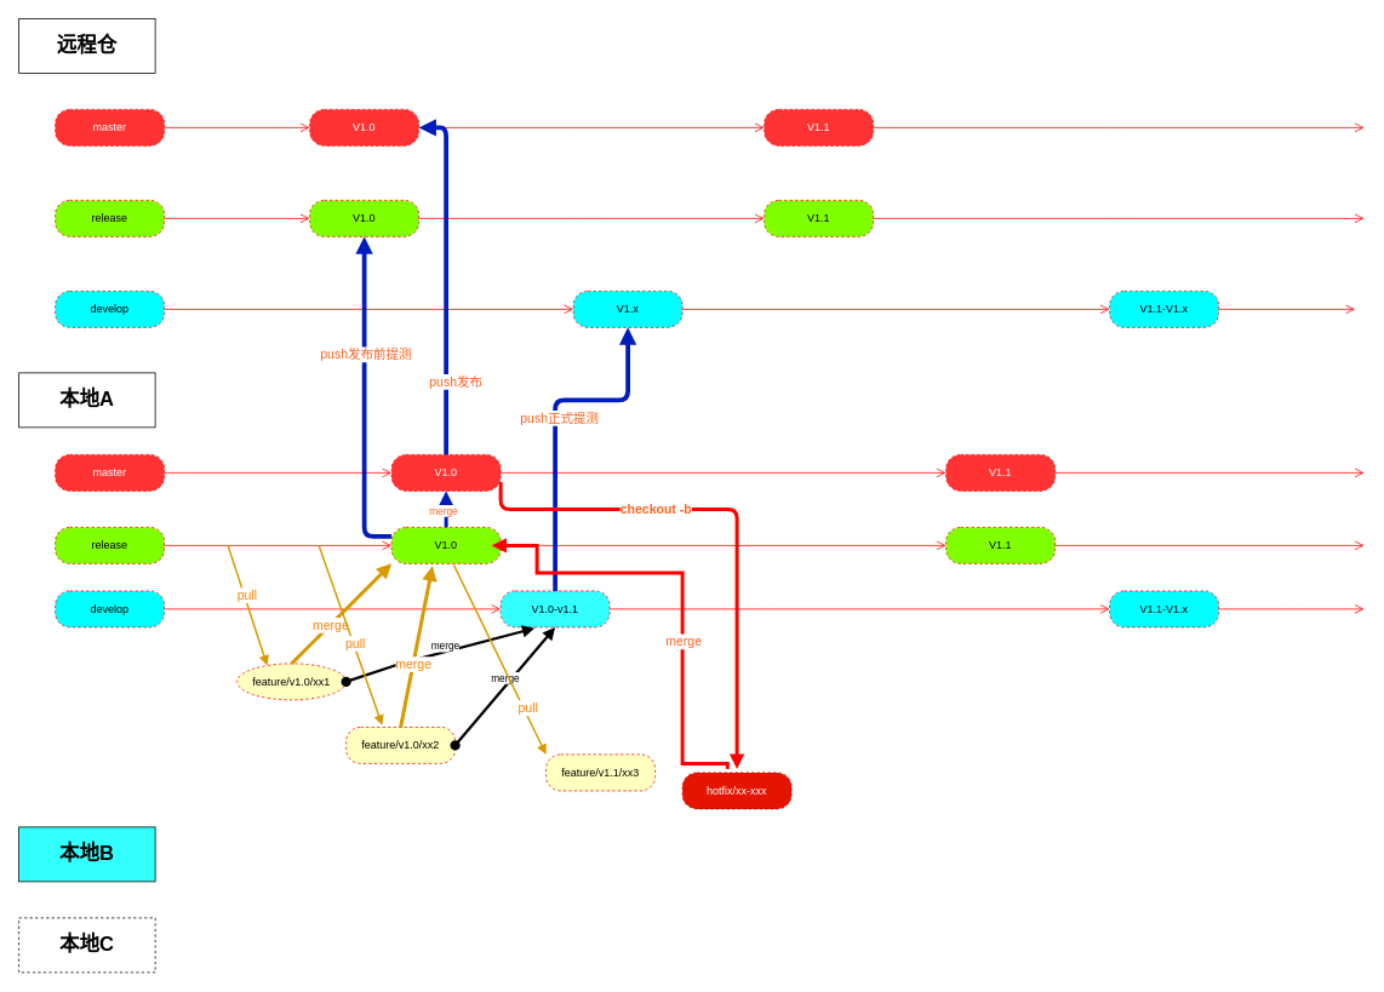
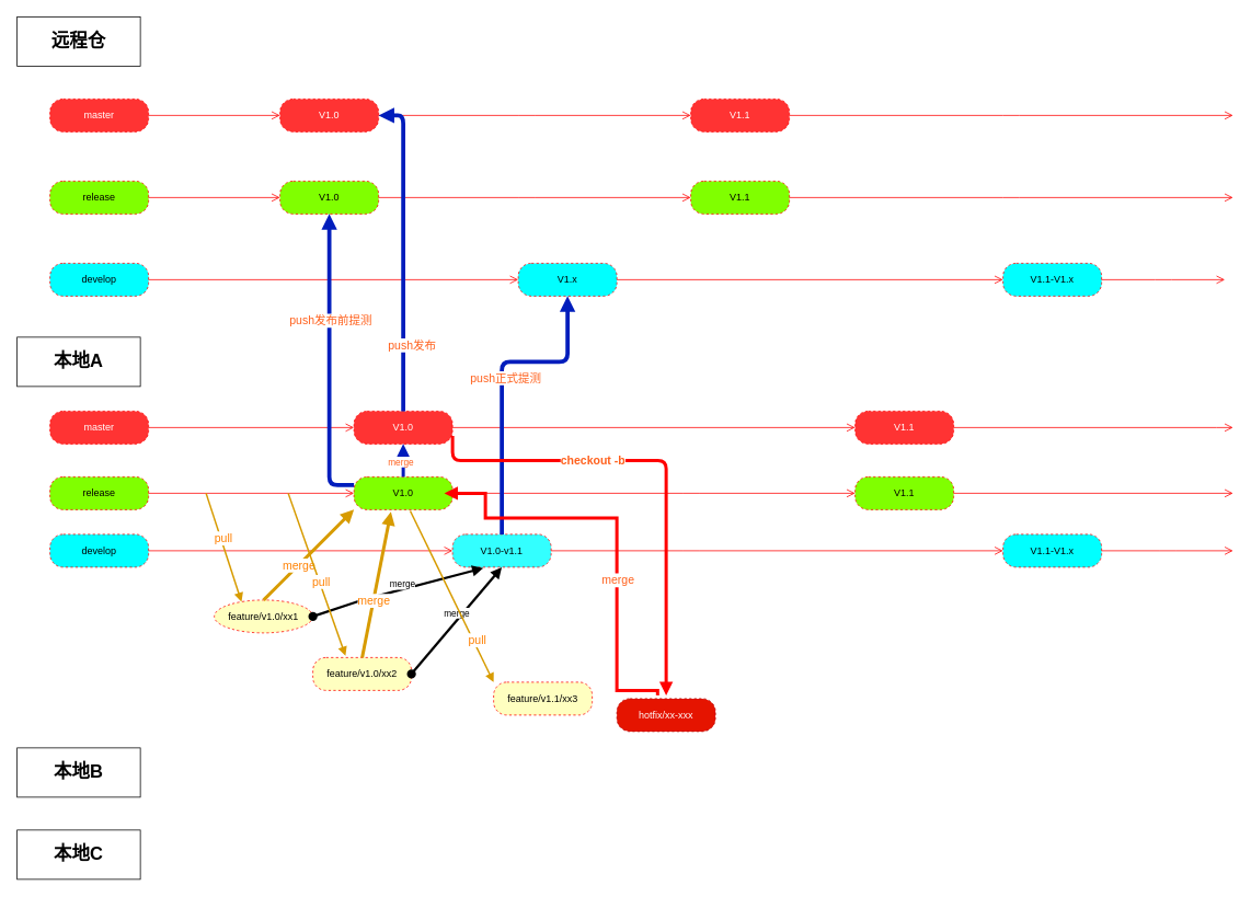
  <mxCell id="0" />
  <mxCell id="1" parent="0" />
  <mxCell id="2" value="远程仓" style="rounded=0;whiteSpace=wrap;html=1;fontStyle=1;fontSize=22;" parent="1" vertex="1"><mxGeometry x="20" y="20" width="150" height="60" as="geometry" /></mxCell>
  <mxCell id="3" value="master" style="rounded=1;whiteSpace=wrap;html=1;arcSize=40;fontColor=#FFFFFF;fillColor=#FF3333;strokeColor=#ff0000;glass=0;dashed=1;sketch=0;" vertex="1" parent="1"><mxGeometry x="60" y="120" width="120" height="40" as="geometry" /></mxCell>
  <mxCell id="4" value="" style="edgeStyle=orthogonalEdgeStyle;html=1;verticalAlign=bottom;endArrow=open;endSize=8;strokeColor=#ff0000;rounded=1;sketch=0;curved=0;entryX=0;entryY=0.5;entryDx=0;entryDy=0;" edge="1" source="3" parent="1" target="5"><mxGeometry relative="1" as="geometry"><mxPoint x="120" y="260" as="targetPoint" /></mxGeometry></mxCell>
  <mxCell id="5" value="V1.0" style="rounded=1;whiteSpace=wrap;html=1;arcSize=40;fontColor=#FFFFFF;fillColor=#FF3333;strokeColor=#ff0000;glass=0;dashed=1;sketch=0;" vertex="1" parent="1"><mxGeometry x="340" y="120" width="120" height="40" as="geometry" /></mxCell>
  <mxCell id="6" value="" style="edgeStyle=orthogonalEdgeStyle;html=1;verticalAlign=bottom;endArrow=open;endSize=8;strokeColor=#ff0000;rounded=1;sketch=0;curved=0;" edge="1" source="5" parent="1" target="7"><mxGeometry relative="1" as="geometry"><mxPoint x="380" y="260" as="targetPoint" /><Array as="points"><mxPoint x="640" y="140" /><mxPoint x="640" y="140" /></Array></mxGeometry></mxCell>
  <mxCell id="7" value="V1.1" style="rounded=1;whiteSpace=wrap;html=1;arcSize=40;fontColor=#FFFFFF;fillColor=#FF3333;strokeColor=#ff0000;glass=0;dashed=1;sketch=0;" vertex="1" parent="1"><mxGeometry x="840" y="120" width="120" height="40" as="geometry" /></mxCell>
  <mxCell id="8" value="" style="edgeStyle=orthogonalEdgeStyle;html=1;verticalAlign=bottom;endArrow=open;endSize=8;strokeColor=#ff0000;rounded=1;sketch=0;curved=0;" edge="1" source="7" parent="1"><mxGeometry relative="1" as="geometry"><mxPoint x="1500" y="140" as="targetPoint" /></mxGeometry></mxCell>
  <mxCell id="9" value="release" style="rounded=1;whiteSpace=wrap;html=1;arcSize=40;fontColor=#000000;fillColor=#80FF00;strokeColor=#ff0000;glass=0;dashed=1;sketch=0;" vertex="1" parent="1"><mxGeometry x="60" y="220" width="120" height="40" as="geometry" /></mxCell>
  <mxCell id="10" value="" style="edgeStyle=orthogonalEdgeStyle;html=1;verticalAlign=bottom;endArrow=open;endSize=8;strokeColor=#ff0000;rounded=1;sketch=0;curved=0;entryX=0;entryY=0.5;entryDx=0;entryDy=0;" edge="1" parent="1" source="9" target="11"><mxGeometry relative="1" as="geometry"><mxPoint x="120" y="360" as="targetPoint" /></mxGeometry></mxCell>
  <mxCell id="11" value="V1.0" style="rounded=1;whiteSpace=wrap;html=1;arcSize=40;fontColor=#000000;fillColor=#80FF00;strokeColor=#ff0000;glass=0;dashed=1;sketch=0;" vertex="1" parent="1"><mxGeometry x="340" y="220" width="120" height="40" as="geometry" /></mxCell>
  <mxCell id="12" value="" style="edgeStyle=orthogonalEdgeStyle;html=1;verticalAlign=bottom;endArrow=open;endSize=8;strokeColor=#ff0000;rounded=1;sketch=0;curved=0;" edge="1" parent="1" source="11" target="13"><mxGeometry relative="1" as="geometry"><mxPoint x="380" y="360" as="targetPoint" /><Array as="points"><mxPoint x="640" y="240" /><mxPoint x="640" y="240" /></Array></mxGeometry></mxCell>
  <mxCell id="13" value="V1.1" style="rounded=1;whiteSpace=wrap;html=1;arcSize=40;fontColor=#000000;fillColor=#80FF00;strokeColor=#ff0000;glass=0;dashed=1;sketch=0;" vertex="1" parent="1"><mxGeometry x="840" y="220" width="120" height="40" as="geometry" /></mxCell>
  <mxCell id="14" value="" style="edgeStyle=orthogonalEdgeStyle;html=1;verticalAlign=bottom;endArrow=open;endSize=8;strokeColor=#ff0000;rounded=1;sketch=0;curved=0;" edge="1" parent="1" source="13"><mxGeometry relative="1" as="geometry"><mxPoint x="1500" y="240" as="targetPoint" /></mxGeometry></mxCell>
  <mxCell id="15" value="develop" style="rounded=1;whiteSpace=wrap;html=1;arcSize=40;fontColor=#000000;fillColor=#00FFFF;strokeColor=#ff0000;glass=0;dashed=1;sketch=0;" vertex="1" parent="1"><mxGeometry x="60" y="320" width="120" height="40" as="geometry" /></mxCell>
  <mxCell id="16" value="" style="edgeStyle=orthogonalEdgeStyle;html=1;verticalAlign=bottom;endArrow=open;endSize=8;strokeColor=#ff0000;rounded=1;sketch=0;curved=0;entryX=0;entryY=0.5;entryDx=0;entryDy=0;" edge="1" parent="1" source="15" target="17"><mxGeometry relative="1" as="geometry"><mxPoint x="120" y="460" as="targetPoint" /></mxGeometry></mxCell>
  <mxCell id="17" value="V1.x" style="rounded=1;whiteSpace=wrap;html=1;arcSize=40;fontColor=#000000;fillColor=#00FFFF;strokeColor=#ff0000;glass=0;dashed=1;sketch=0;" vertex="1" parent="1"><mxGeometry x="630" y="320" width="120" height="40" as="geometry" /></mxCell>
  <mxCell id="18" value="" style="edgeStyle=orthogonalEdgeStyle;html=1;verticalAlign=bottom;endArrow=open;endSize=8;strokeColor=#ff0000;rounded=1;sketch=0;curved=0;" edge="1" parent="1" source="17" target="19"><mxGeometry relative="1" as="geometry"><mxPoint x="380" y="460" as="targetPoint" /><Array as="points"><mxPoint x="640" y="340" /><mxPoint x="640" y="340" /></Array></mxGeometry></mxCell>
  <mxCell id="19" value="V1.1-V1.x" style="rounded=1;whiteSpace=wrap;html=1;arcSize=40;fontColor=#000000;fillColor=#00FFFF;strokeColor=#ff0000;glass=0;dashed=1;sketch=0;" vertex="1" parent="1"><mxGeometry x="1220" y="320" width="120" height="40" as="geometry" /></mxCell>
  <mxCell id="20" value="" style="edgeStyle=orthogonalEdgeStyle;html=1;verticalAlign=bottom;endArrow=open;endSize=8;strokeColor=#ff0000;rounded=1;sketch=0;curved=0;" edge="1" parent="1" source="19"><mxGeometry relative="1" as="geometry"><mxPoint x="1490" y="340" as="targetPoint" /></mxGeometry></mxCell>
  <mxCell id="21" value="本地A" style="rounded=0;whiteSpace=wrap;html=1;fontStyle=1;fontSize=22;" vertex="1" parent="1"><mxGeometry x="20" y="410" width="150" height="60" as="geometry" /></mxCell>
  <mxCell id="22" value="master" style="rounded=1;whiteSpace=wrap;html=1;arcSize=40;fontColor=#FFFFFF;fillColor=#FF3333;strokeColor=#ff0000;glass=0;dashed=1;sketch=0;" vertex="1" parent="1"><mxGeometry x="60" y="500" width="120" height="40" as="geometry" /></mxCell>
  <mxCell id="23" value="" style="edgeStyle=orthogonalEdgeStyle;html=1;verticalAlign=bottom;endArrow=open;endSize=8;strokeColor=#ff0000;rounded=1;sketch=0;curved=0;entryX=0;entryY=0.5;entryDx=0;entryDy=0;" edge="1" parent="1" source="22" target="24"><mxGeometry relative="1" as="geometry"><mxPoint x="120" y="650" as="targetPoint" /></mxGeometry></mxCell>
  <mxCell id="24" value="V1.0" style="rounded=1;whiteSpace=wrap;html=1;arcSize=40;fontColor=#FFFFFF;fillColor=#FF3333;strokeColor=#ff0000;glass=0;dashed=1;sketch=0;" vertex="1" parent="1"><mxGeometry x="430" y="500" width="120" height="40" as="geometry" /></mxCell>
  <mxCell id="25" value="" style="edgeStyle=orthogonalEdgeStyle;html=1;verticalAlign=bottom;endArrow=open;endSize=8;strokeColor=#ff0000;rounded=1;sketch=0;curved=0;exitX=1;exitY=0.5;exitDx=0;exitDy=0;entryX=0;entryY=0.5;entryDx=0;entryDy=0;" edge="1" parent="1" source="24" target="26"><mxGeometry relative="1" as="geometry"><mxPoint x="1030" y="520" as="targetPoint" /><Array as="points" /></mxGeometry></mxCell>
  <mxCell id="26" value="V1.1" style="rounded=1;whiteSpace=wrap;html=1;arcSize=40;fontColor=#FFFFFF;fillColor=#FF3333;strokeColor=#ff0000;glass=0;dashed=1;sketch=0;" vertex="1" parent="1"><mxGeometry x="1040" y="500" width="120" height="40" as="geometry" /></mxCell>
  <mxCell id="27" value="" style="edgeStyle=orthogonalEdgeStyle;html=1;verticalAlign=bottom;endArrow=open;endSize=8;strokeColor=#ff0000;rounded=1;sketch=0;curved=0;exitX=1;exitY=0.5;exitDx=0;exitDy=0;" edge="1" parent="1" source="26"><mxGeometry relative="1" as="geometry"><mxPoint x="1500" y="520" as="targetPoint" /><Array as="points"><mxPoint x="1490" y="520" /><mxPoint x="1490" y="520" /></Array></mxGeometry></mxCell>
  <mxCell id="28" value="release" style="rounded=1;whiteSpace=wrap;html=1;arcSize=40;fontColor=#000000;fillColor=#80FF00;strokeColor=#ff0000;glass=0;dashed=1;sketch=0;" vertex="1" parent="1"><mxGeometry x="60" y="580" width="120" height="40" as="geometry" /></mxCell>
  <mxCell id="29" value="" style="edgeStyle=orthogonalEdgeStyle;html=1;verticalAlign=bottom;endArrow=open;endSize=8;strokeColor=#ff0000;rounded=1;sketch=0;curved=0;entryX=0;entryY=0.5;entryDx=0;entryDy=0;" edge="1" parent="1" source="28" target="30"><mxGeometry relative="1" as="geometry"><mxPoint x="120" y="720" as="targetPoint" /></mxGeometry></mxCell>
  <mxCell id="30" value="V1.0" style="rounded=1;whiteSpace=wrap;html=1;arcSize=40;fontColor=#000000;fillColor=#80FF00;strokeColor=#ff0000;glass=0;dashed=1;sketch=0;" vertex="1" parent="1"><mxGeometry x="430" y="580" width="120" height="40" as="geometry" /></mxCell>
  <mxCell id="31" value="" style="edgeStyle=orthogonalEdgeStyle;html=1;verticalAlign=bottom;endArrow=open;endSize=8;strokeColor=#ff0000;rounded=1;sketch=0;curved=0;" edge="1" parent="1" source="30" target="32"><mxGeometry relative="1" as="geometry"><mxPoint x="580" y="720" as="targetPoint" /><Array as="points"><mxPoint x="840" y="600" /><mxPoint x="840" y="600" /></Array></mxGeometry></mxCell>
  <mxCell id="32" value="V1.1" style="rounded=1;whiteSpace=wrap;html=1;arcSize=40;fontColor=#000000;fillColor=#80FF00;strokeColor=#ff0000;glass=0;dashed=1;sketch=0;" vertex="1" parent="1"><mxGeometry x="1040" y="580" width="120" height="40" as="geometry" /></mxCell>
  <mxCell id="33" value="develop" style="rounded=1;whiteSpace=wrap;html=1;arcSize=40;fontColor=#000000;fillColor=#00FFFF;strokeColor=#ff0000;glass=0;dashed=1;sketch=0;" vertex="1" parent="1"><mxGeometry x="60" y="650" width="120" height="40" as="geometry" /></mxCell>
  <mxCell id="34" value="" style="edgeStyle=orthogonalEdgeStyle;html=1;verticalAlign=bottom;endArrow=open;endSize=8;strokeColor=#ff0000;rounded=1;sketch=0;curved=0;entryX=0;entryY=0.5;entryDx=0;entryDy=0;" edge="1" parent="1" source="33" target="35"><mxGeometry relative="1" as="geometry"><mxPoint x="120" y="790" as="targetPoint" /></mxGeometry></mxCell>
  <mxCell id="35" value="V1.0-v1.1" style="rounded=1;whiteSpace=wrap;html=1;arcSize=40;fontColor=#000000;fillColor=#33FFFF;strokeColor=#ff0000;glass=0;dashed=1;sketch=0;" vertex="1" parent="1"><mxGeometry x="550" y="650" width="120" height="40" as="geometry" /></mxCell>
  <mxCell id="36" value="" style="edgeStyle=orthogonalEdgeStyle;html=1;verticalAlign=bottom;endArrow=open;endSize=8;strokeColor=#ff0000;rounded=1;sketch=0;curved=0;" edge="1" parent="1" source="35" target="37"><mxGeometry relative="1" as="geometry"><mxPoint x="580" y="790" as="targetPoint" /><Array as="points"><mxPoint x="840" y="670" /><mxPoint x="840" y="670" /></Array></mxGeometry></mxCell>
  <mxCell id="37" value="V1.1-V1.x" style="rounded=1;whiteSpace=wrap;html=1;arcSize=40;fontColor=#000000;fillColor=#00FFFF;strokeColor=#ff0000;glass=0;dashed=1;sketch=0;" vertex="1" parent="1"><mxGeometry x="1220" y="650" width="120" height="40" as="geometry" /></mxCell>
  <mxCell id="38" value="" style="edgeStyle=orthogonalEdgeStyle;html=1;verticalAlign=bottom;endArrow=open;endSize=8;strokeColor=#ff0000;rounded=1;sketch=0;curved=0;" edge="1" parent="1" source="37"><mxGeometry relative="1" as="geometry"><mxPoint x="1500" y="670" as="targetPoint" /></mxGeometry></mxCell>
  <mxCell id="39" value="feature/v1.0/xx1" style="ellipse;whiteSpace=wrap;html=1;arcSize=40;fontColor=#000000;fillColor=#ffffc0;strokeColor=#ff0000;glass=0;dashed=1;sketch=0;" vertex="1" parent="1"><mxGeometry x="260" y="730" width="120" height="40" as="geometry" /></mxCell>
  <mxCell id="40" value="hotfix/xx-xxx" style="rounded=1;whiteSpace=wrap;html=1;arcSize=40;fontColor=#ffffff;fillColor=#e51400;strokeColor=#B20000;glass=0;dashed=1;sketch=0;" vertex="1" parent="1"><mxGeometry x="750" y="850" width="120" height="40" as="geometry" /></mxCell>
  <mxCell id="41" value="feature/v1.0/xx2" style="rounded=1;whiteSpace=wrap;html=1;arcSize=40;fontColor=#000000;fillColor=#ffffc0;strokeColor=#ff0000;glass=0;dashed=1;sketch=0;" vertex="1" parent="1"><mxGeometry x="380" y="800" width="120" height="40" as="geometry" /></mxCell>
  <mxCell id="42" value="feature/v1.1/xx3" style="rounded=1;whiteSpace=wrap;html=1;arcSize=40;fontColor=#000000;fillColor=#ffffc0;strokeColor=#ff0000;glass=0;dashed=1;sketch=0;" vertex="1" parent="1"><mxGeometry x="600" y="830" width="120" height="40" as="geometry" /></mxCell>
  <mxCell id="43" value="merge" style="html=1;verticalAlign=bottom;startArrow=oval;startFill=1;endArrow=block;startSize=8;rounded=1;sketch=0;curved=0;exitX=1;exitY=0.5;exitDx=0;exitDy=0;entryX=0.313;entryY=1.025;entryDx=0;entryDy=0;entryPerimeter=0;strokeWidth=3;" edge="1" parent="1" source="39" target="35"><mxGeometry x="0.047" y="-3" width="60" relative="1" as="geometry"><mxPoint x="400" y="630" as="sourcePoint" /><mxPoint x="460" y="630" as="targetPoint" /><Array as="points"><mxPoint x="440" y="730" /></Array><mxPoint as="offset" /></mxGeometry></mxCell>
  <mxCell id="44" value="merge" style="html=1;verticalAlign=bottom;startArrow=oval;startFill=1;endArrow=block;startSize=8;rounded=1;sketch=0;curved=0;exitX=1;exitY=0.5;exitDx=0;exitDy=0;entryX=0.5;entryY=1;entryDx=0;entryDy=0;strokeWidth=3;" edge="1" parent="1" source="41" target="35"><mxGeometry width="60" relative="1" as="geometry"><mxPoint x="390" y="750" as="sourcePoint" /><mxPoint x="590" y="700" as="targetPoint" /><Array as="points" /></mxGeometry></mxCell>
  <mxCell id="45" value="" style="endArrow=block;endFill=1;html=1;edgeStyle=orthogonalEdgeStyle;align=left;verticalAlign=top;rounded=1;sketch=0;fontColor=#FF601C;curved=0;entryX=0.5;entryY=1;entryDx=0;entryDy=0;exitX=0.5;exitY=0;exitDx=0;exitDy=0;fillColor=#0050ef;strokeColor=#001DBC;strokeWidth=5;" edge="1" parent="1" source="35" target="17"><mxGeometry x="0.03" relative="1" as="geometry"><mxPoint x="350" y="490" as="sourcePoint" /><mxPoint x="510" y="490" as="targetPoint" /><Array as="points"><mxPoint x="610" y="440" /><mxPoint x="690" y="440" /></Array><mxPoint as="offset" /></mxGeometry></mxCell>
  <mxCell id="46" value="push正式提测" style="edgeLabel;resizable=0;html=1;align=left;verticalAlign=bottom;rounded=0;glass=0;dashed=1;sketch=0;fontColor=#FF601C;strokeColor=#E6E6E6;fontSize=14;" connectable="0" vertex="1" parent="45"><mxGeometry x="-1" relative="1" as="geometry"><mxPoint x="-40" y="-180" as="offset" /></mxGeometry></mxCell>
  <mxCell id="47" value="" style="endArrow=block;endFill=1;html=1;edgeStyle=orthogonalEdgeStyle;align=left;verticalAlign=top;rounded=1;sketch=0;fontColor=#FF601C;curved=0;exitX=0;exitY=0.25;exitDx=0;exitDy=0;fillColor=#0050ef;strokeColor=#001DBC;strokeWidth=5;" edge="1" parent="1" source="30"><mxGeometry x="-0.308" y="-10" relative="1" as="geometry"><mxPoint x="350" y="470" as="sourcePoint" /><mxPoint x="400" y="260" as="targetPoint" /><Array as="points"><mxPoint x="400" y="590" /><mxPoint x="400" y="260" /></Array><mxPoint as="offset" /></mxGeometry></mxCell>
  <mxCell id="48" value="push发布前提测" style="edgeLabel;resizable=0;html=1;align=left;verticalAlign=bottom;rounded=0;glass=0;dashed=1;sketch=0;fontColor=#FF601C;strokeColor=#E6E6E6;fontSize=14;" connectable="0" vertex="1" parent="47"><mxGeometry x="-1" relative="1" as="geometry"><mxPoint x="-80" y="-190" as="offset" /></mxGeometry></mxCell>
  <mxCell id="49" value="" style="endArrow=block;endFill=1;html=1;edgeStyle=orthogonalEdgeStyle;align=left;verticalAlign=top;rounded=1;sketch=0;fontColor=#FF601C;curved=0;exitX=0.5;exitY=0;exitDx=0;exitDy=0;entryX=0.5;entryY=1;entryDx=0;entryDy=0;strokeWidth=4;fillColor=#0050ef;strokeColor=#001DBC;" edge="1" parent="1" source="30" target="24"><mxGeometry x="-1" relative="1" as="geometry"><mxPoint x="350" y="460" as="sourcePoint" /><mxPoint x="490" y="550" as="targetPoint" /></mxGeometry></mxCell>
  <mxCell id="50" value="merge" style="edgeLabel;resizable=0;html=1;align=left;verticalAlign=bottom;rounded=0;glass=0;dashed=1;sketch=0;fontColor=#FF601C;strokeColor=#E6E6E6;" connectable="0" vertex="1" parent="49"><mxGeometry x="-1" relative="1" as="geometry"><mxPoint x="-20" y="-10" as="offset" /></mxGeometry></mxCell>
  <mxCell id="51" value="" style="endArrow=block;endFill=1;html=1;edgeStyle=orthogonalEdgeStyle;align=left;verticalAlign=top;rounded=1;sketch=0;fontColor=#FF601C;curved=0;entryX=1;entryY=0.5;entryDx=0;entryDy=0;exitX=0.5;exitY=0;exitDx=0;exitDy=0;fillColor=#0050ef;strokeColor=#001DBC;strokeWidth=5;" edge="1" parent="1" source="24" target="5"><mxGeometry x="-1" relative="1" as="geometry"><mxPoint x="350" y="400" as="sourcePoint" /><mxPoint x="510" y="400" as="targetPoint" /><Array as="points"><mxPoint x="490" y="140" /></Array></mxGeometry></mxCell>
  <mxCell id="52" value="push发布" style="edgeLabel;resizable=0;html=1;align=left;verticalAlign=bottom;rounded=0;glass=0;dashed=1;sketch=0;fontColor=#FF601C;strokeColor=#E6E6E6;fontSize=14;" connectable="0" vertex="1" parent="51"><mxGeometry x="-1" relative="1" as="geometry"><mxPoint x="-20" y="-70" as="offset" /></mxGeometry></mxCell>
  <mxCell id="53" value="" style="endArrow=block;endFill=1;html=1;edgeStyle=orthogonalEdgeStyle;align=left;verticalAlign=top;rounded=1;sketch=0;fontColor=#FF601C;curved=0;exitX=1;exitY=0.75;exitDx=0;exitDy=0;fillColor=#e51400;strokeColor=#FF0000;strokeWidth=4;" edge="1" parent="1" source="24"><mxGeometry x="-1" relative="1" as="geometry"><mxPoint x="510" y="660" as="sourcePoint" /><mxPoint x="810" y="846" as="targetPoint" /><Array as="points"><mxPoint x="550" y="560" /><mxPoint x="810" y="560" /><mxPoint x="810" y="846" /></Array></mxGeometry></mxCell>
  <mxCell id="54" value="checkout -b" style="edgeLabel;resizable=0;html=1;align=left;verticalAlign=bottom;rounded=0;glass=0;dashed=1;sketch=0;fontColor=#FF601C;strokeColor=#E6E6E6;fontStyle=1;fontSize=14;" connectable="0" vertex="1" parent="53"><mxGeometry x="-1" relative="1" as="geometry"><mxPoint x="130" y="40" as="offset" /></mxGeometry></mxCell>
  <mxCell id="55" value="" style="endArrow=block;endFill=1;html=1;edgeStyle=orthogonalEdgeStyle;align=left;verticalAlign=top;rounded=0;sketch=0;fontColor=#FF601C;endWidth=28;fillColor=#e51400;strokeColor=#FF0000;strokeWidth=4;exitX=0.413;exitY=-0.1;exitDx=0;exitDy=0;exitPerimeter=0;" edge="1" parent="1" source="40"><mxGeometry x="-1" relative="1" as="geometry"><mxPoint x="800" y="840" as="sourcePoint" /><mxPoint x="540" y="600" as="targetPoint" /><Array as="points"><mxPoint x="800" y="840" /><mxPoint x="750" y="840" /><mxPoint x="750" y="630" /><mxPoint x="590" y="630" /><mxPoint x="590" y="600" /></Array></mxGeometry></mxCell>
  <mxCell id="56" value="merge" style="edgeLabel;resizable=0;html=1;align=left;verticalAlign=bottom;rounded=0;glass=0;dashed=1;sketch=0;fontColor=#FF601C;strokeColor=#E6E6E6;fontSize=14;" connectable="0" vertex="1" parent="55"><mxGeometry x="-1" relative="1" as="geometry"><mxPoint x="-70" y="-130" as="offset" /></mxGeometry></mxCell>
  <mxCell id="57" value="" style="edgeStyle=orthogonalEdgeStyle;html=1;verticalAlign=bottom;endArrow=open;endSize=8;strokeColor=#ff0000;rounded=1;sketch=0;curved=0;exitX=1;exitY=0.5;exitDx=0;exitDy=0;" edge="1" parent="1" source="32"><mxGeometry relative="1" as="geometry"><mxPoint x="1500" y="600" as="targetPoint" /><mxPoint x="1170" y="510" as="sourcePoint" /><Array as="points"><mxPoint x="1500" y="600" /></Array></mxGeometry></mxCell>
- <mxCell id="58" value="本地B" style="rounded=0;whiteSpace=wrap;html=1;fontStyle=1;fontSize=22;fillColor=#33ffff;" vertex="1" parent="1"><mxGeometry x="20" y="910" width="150" height="60" as="geometry" /></mxCell>
- <mxCell id="59" value="本地C" style="rounded=0;whiteSpace=wrap;html=1;fontStyle=1;fontSize=22;dashed=1;" vertex="1" parent="1"><mxGeometry x="20" y="1010" width="150" height="60" as="geometry" /></mxCell>
+ <mxCell id="58" value="本地B" style="rounded=0;whiteSpace=wrap;html=1;fontStyle=1;fontSize=22;" vertex="1" parent="1"><mxGeometry x="20" y="910" width="150" height="60" as="geometry" /></mxCell>
+ <mxCell id="59" value="本地C" style="rounded=0;whiteSpace=wrap;html=1;fontStyle=1;fontSize=22;" vertex="1" parent="1"><mxGeometry x="20" y="1010" width="150" height="60" as="geometry" /></mxCell>
  <mxCell id="60" value="pull" style="html=1;verticalAlign=bottom;endArrow=block;rounded=0;sketch=0;fontSize=14;fontColor=#FF8000;strokeColor=#d79b00;strokeWidth=2;entryX=0.25;entryY=0;entryDx=0;entryDy=0;fillColor=#ffcd28;gradientColor=#ffa500;" edge="1" parent="1" target="39"><mxGeometry width="80" relative="1" as="geometry"><mxPoint x="250" y="600" as="sourcePoint" /><mxPoint x="670" y="790" as="targetPoint" /></mxGeometry></mxCell>
  <mxCell id="61" value="" style="html=1;verticalAlign=bottom;endArrow=block;rounded=0;sketch=0;fontSize=14;fontColor=#FF8000;strokeColor=#d79b00;strokeWidth=4;exitX=0.5;exitY=0;exitDx=0;exitDy=0;entryX=0;entryY=1;entryDx=0;entryDy=0;fillColor=#ffcd28;gradientColor=#ffa500;" edge="1" parent="1" source="39" target="30"><mxGeometry width="80" relative="1" as="geometry"><mxPoint x="590" y="790" as="sourcePoint" /><mxPoint x="670" y="790" as="targetPoint" /></mxGeometry></mxCell>
  <mxCell id="62" value="merge" style="edgeLabel;html=1;align=center;verticalAlign=middle;resizable=0;points=[];fontSize=14;fontColor=#FF8000;" vertex="1" connectable="0" parent="61"><mxGeometry x="-0.213" y="-1" relative="1" as="geometry"><mxPoint x="-1" as="offset" /></mxGeometry></mxCell>
  <mxCell id="63" value="pull" style="html=1;verticalAlign=bottom;endArrow=block;rounded=0;sketch=0;fontSize=14;fontColor=#FF8000;strokeColor=#d79b00;strokeWidth=2;entryX=0.331;entryY=-0.051;entryDx=0;entryDy=0;fillColor=#ffcd28;gradientColor=#ffa500;entryPerimeter=0;" edge="1" parent="1" target="41"><mxGeometry x="0.205" y="-2" width="80" relative="1" as="geometry"><mxPoint x="350" y="600" as="sourcePoint" /><mxPoint x="300" y="740" as="targetPoint" /><mxPoint y="-1" as="offset" /></mxGeometry></mxCell>
  <mxCell id="64" value="" style="html=1;verticalAlign=bottom;endArrow=block;rounded=0;sketch=0;fontSize=14;fontColor=#FF8000;strokeColor=#d79b00;strokeWidth=4;exitX=0.5;exitY=0;exitDx=0;exitDy=0;entryX=0.375;entryY=1.066;entryDx=0;entryDy=0;fillColor=#ffcd28;gradientColor=#ffa500;entryPerimeter=0;" edge="1" parent="1" source="41" target="30"><mxGeometry width="80" relative="1" as="geometry"><mxPoint x="330" y="740" as="sourcePoint" /><mxPoint x="440" y="630" as="targetPoint" /></mxGeometry></mxCell>
  <mxCell id="65" value="merge" style="edgeLabel;html=1;align=center;verticalAlign=middle;resizable=0;points=[];fontSize=14;fontColor=#FF8000;" vertex="1" connectable="0" parent="64"><mxGeometry x="-0.213" y="-1" relative="1" as="geometry"><mxPoint x="-1" as="offset" /></mxGeometry></mxCell>
  <mxCell id="66" value="pull" style="html=1;verticalAlign=bottom;endArrow=block;rounded=0;sketch=0;fontSize=14;fontColor=#FF8000;strokeColor=#d79b00;strokeWidth=2;entryX=0;entryY=0;entryDx=0;entryDy=0;fillColor=#ffcd28;gradientColor=#ffa500;exitX=0.571;exitY=1.037;exitDx=0;exitDy=0;exitPerimeter=0;" edge="1" parent="1" source="30" target="42"><mxGeometry x="0.614" width="80" relative="1" as="geometry"><mxPoint x="360" y="610" as="sourcePoint" /><mxPoint x="429.72" y="807.96" as="targetPoint" /><mxPoint as="offset" /></mxGeometry></mxCell>
